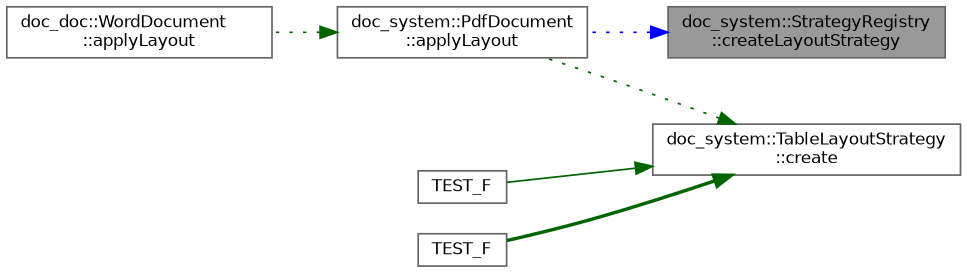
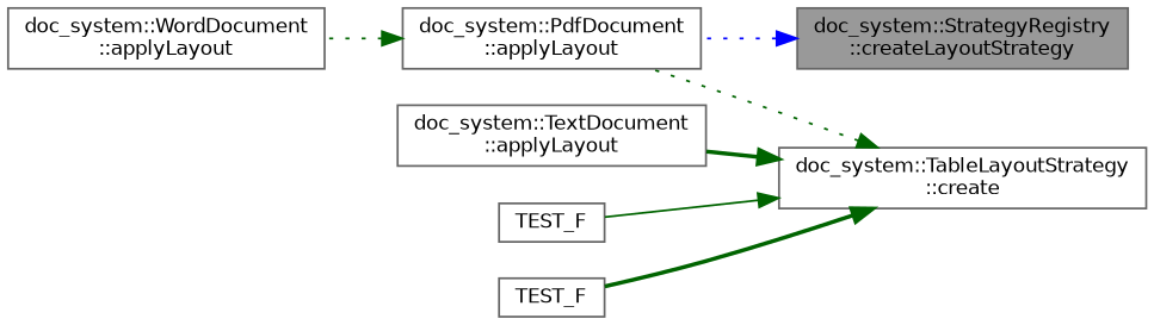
  digraph {
    rankdir=RL
    node [color=grey40 fillcolor=white fontname=Helvetica fontsize=10 shape=box style=filled]
    edge [color=darkgreen dir=back fontname=Helvetica fontsize=10 labelfontname=Helvetica labelfontsize=10 style=dotted]
    n1 [color=gray40 fillcolor=grey60 fontcolor=black height=0.2 label="doc_system::StrategyRegistry\l::createLayoutStrategy" width=0.4]
    n2 [height=0.2 label="doc_system::PdfDocument\l::applyLayout" width=0.4]
    n3 [height=0.2 label="doc_system::TableLayoutStrategy\l::create" width=0.4]
+   n4 [height=0.2 label="doc_system::TextDocument\l::applyLayout" width=0.4]
    n5 [height=0.2 label=TEST_F width=0.4]
    n6 [height=0.2 label=TEST_F width=0.4]
-   n7 [height=0.2 label="doc_doc::WordDocument\l::applyLayout" width=0.4]
+   n7 [height=0.2 label="doc_system::WordDocument\l::applyLayout" width=0.4]
    n1 -> n2 [color=blue]
    n2 -> n7
    n3 -> n2
+   n3 -> n4 [style=bold]
    n3 -> n5 [style=solid]
    n3 -> n6 [style=bold]
  }
